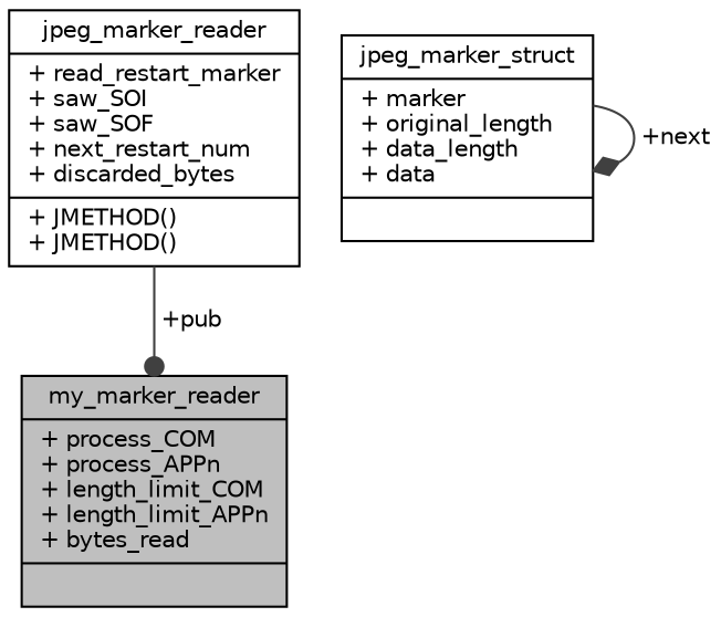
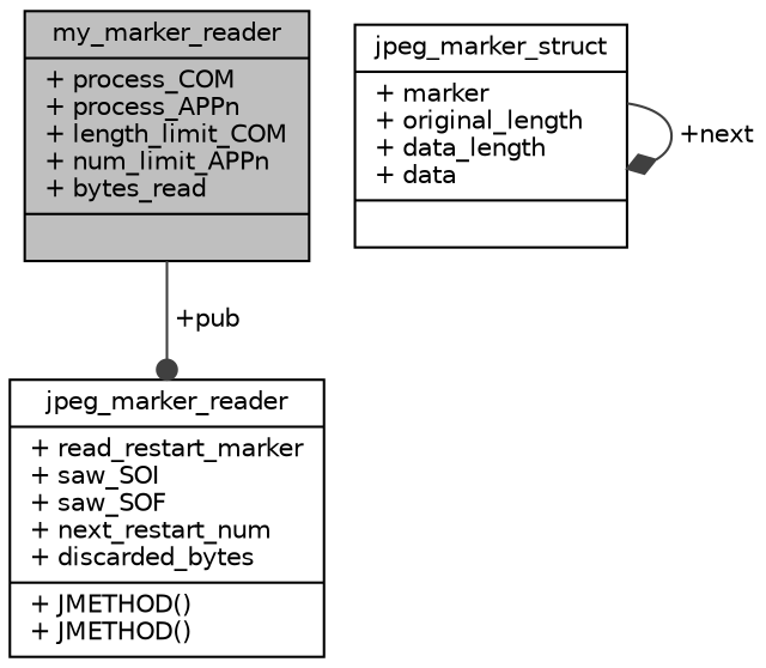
  digraph {
    node [color=black fillcolor=white fontname=Helvetica fontsize=10 shape=record style=filled]
    edge [color=grey25 fontname=Helvetica fontsize=10 labelfontname=Helvetica labelfontsize=10 style=solid]
-   n1 [fillcolor=grey75 fontcolor=black height=0.2 label="{my_marker_reader\n|+ process_COM\l+ process_APPn\l+ length_limit_COM\l+ length_limit_APPn\l+ bytes_read\l|}" width=0.4]
+   n1 [fillcolor=grey75 fontcolor=black height=0.2 label="{my_marker_reader\n|+ process_COM\l+ process_APPn\l+ length_limit_COM\l+ num_limit_APPn\l+ bytes_read\l|}" width=0.4]
    n2 [height=0.2 label="{jpeg_marker_struct\n|+ marker\l+ original_length\l+ data_length\l+ data\l|}" width=0.4]
    n3 [height=0.2 label="{jpeg_marker_reader\n|+ read_restart_marker\l+ saw_SOI\l+ saw_SOF\l+ next_restart_num\l+ discarded_bytes\l|+ JMETHOD()\l+ JMETHOD()\l}" width=0.4]
    n2 -> n2 [arrowhead=diamond label=" +next"]
-   n3 -> n1 [arrowhead=dot label=" +pub"]
+   n1 -> n3 [arrowhead=dot label=" +pub"]
  }
